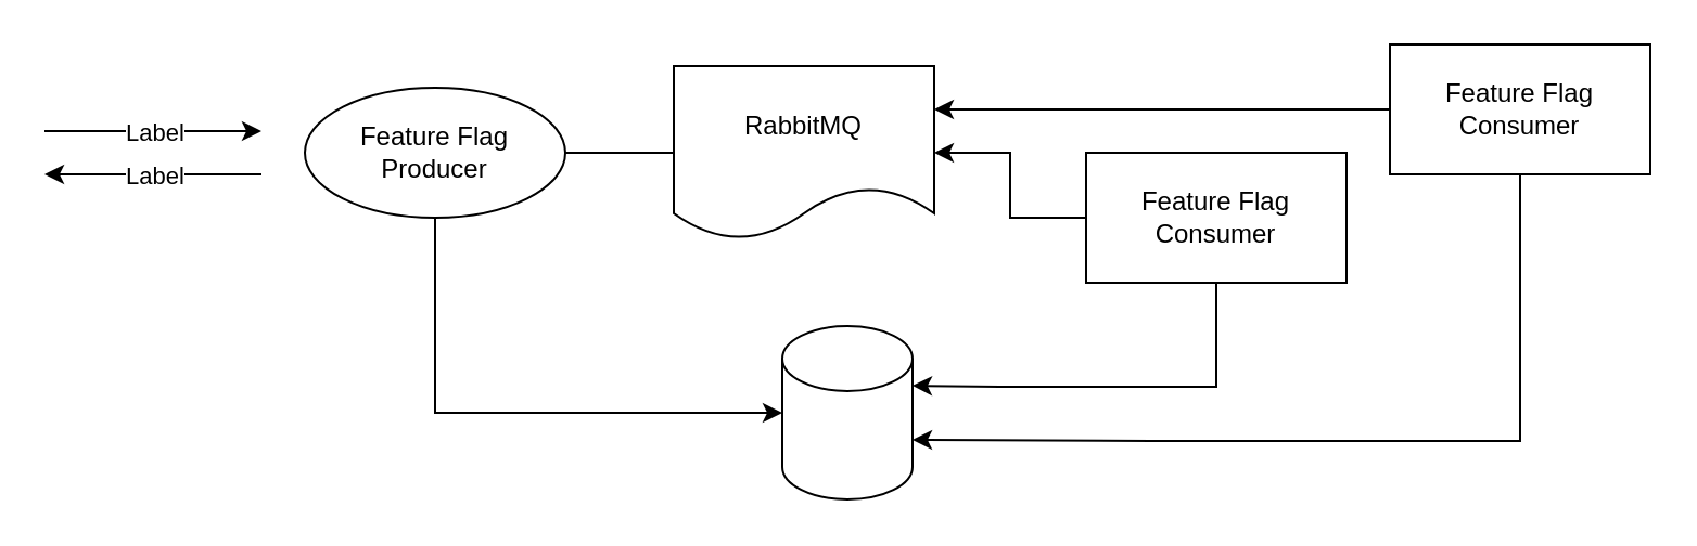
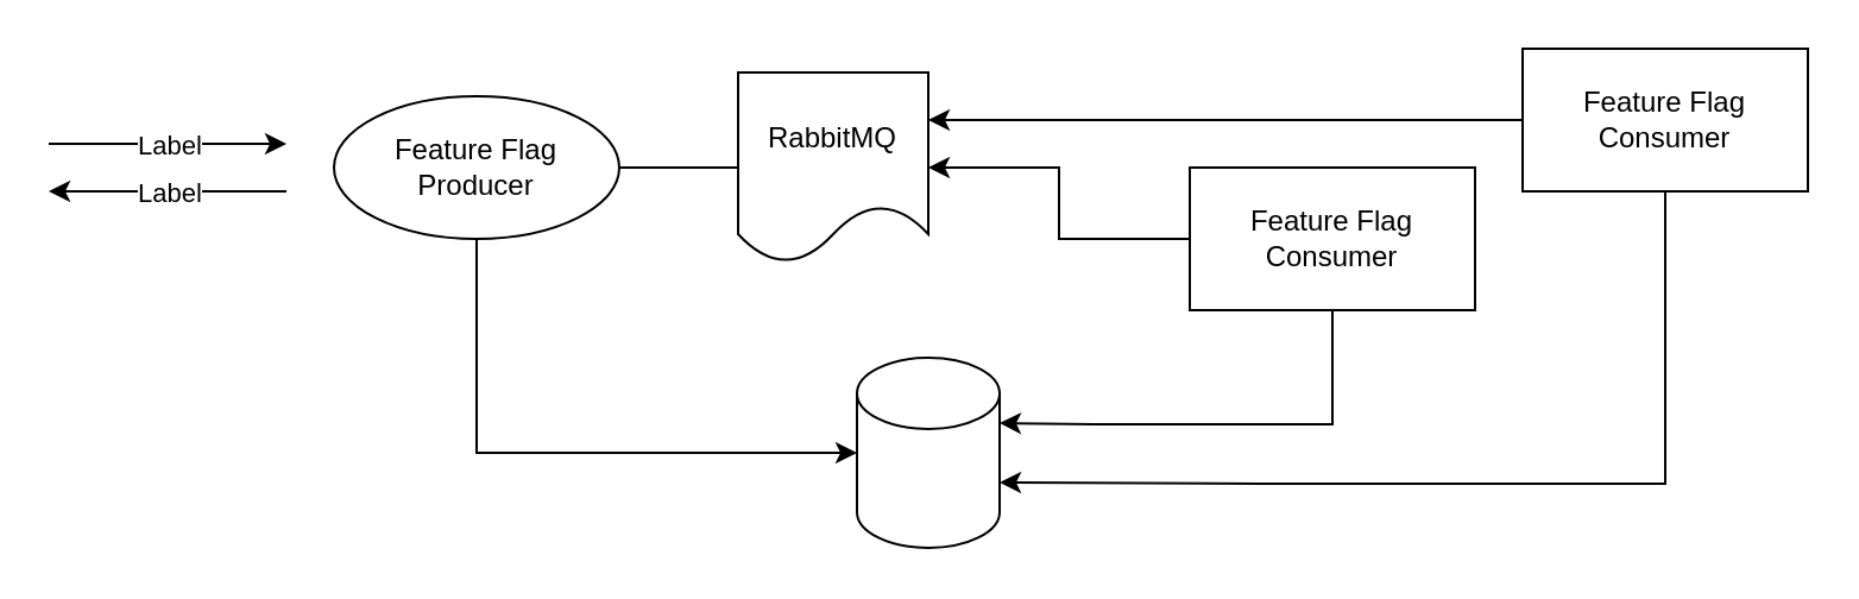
  <mxCell id="0" />
  <mxCell id="1" parent="0" />
  <mxCell id="2" style="edgeStyle=orthogonalEdgeStyle;rounded=0;orthogonalLoop=1;jettySize=auto;html=1;entryX=0;entryY=0.5;entryDx=0;entryDy=0;endArrow=none;" parent="1" source="4" target="9" edge="1"><mxGeometry relative="1" as="geometry" /></mxCell>
  <mxCell id="3" style="edgeStyle=orthogonalEdgeStyle;rounded=0;orthogonalLoop=1;jettySize=auto;html=1;entryX=0;entryY=0.5;entryDx=0;entryDy=0;entryPerimeter=0;exitX=0.5;exitY=1;exitDx=0;exitDy=0;" parent="1" source="4" target="16" edge="1"><mxGeometry relative="1" as="geometry" /></mxCell>
  <mxCell id="4" value="Feature Flag Producer" style="ellipse;whiteSpace=wrap;html=1;" parent="1" vertex="1"><mxGeometry x="140" y="40" width="120" height="60" as="geometry" /></mxCell>
  <mxCell id="5" value="" style="endArrow=classic;html=1;rounded=0;" parent="1" edge="1"><mxGeometry relative="1" as="geometry"><mxPoint x="20" y="60" as="sourcePoint" /><mxPoint x="120" y="60" as="targetPoint" /></mxGeometry></mxCell>
  <mxCell id="6" value="Label" style="edgeLabel;resizable=0;html=1;align=center;verticalAlign=middle;" parent="5" connectable="0" vertex="1"><mxGeometry relative="1" as="geometry" /></mxCell>
  <mxCell id="7" value="" style="endArrow=none;html=1;rounded=0;startArrow=classic;startFill=1;endFill=0;" parent="1" edge="1"><mxGeometry relative="1" as="geometry"><mxPoint x="20" y="80" as="sourcePoint" /><mxPoint x="120" y="80" as="targetPoint" /></mxGeometry></mxCell>
  <mxCell id="8" value="Label" style="edgeLabel;resizable=0;html=1;align=center;verticalAlign=middle;" parent="7" connectable="0" vertex="1"><mxGeometry relative="1" as="geometry" /></mxCell>
- <mxCell id="9" value="RabbitMQ" style="shape=document;whiteSpace=wrap;html=1;boundedLbl=1;" parent="1" vertex="1"><mxGeometry x="310" y="30" width="120" height="80" as="geometry" /></mxCell>
+ <mxCell id="9" value="RabbitMQ" style="shape=document;whiteSpace=wrap;html=1;boundedLbl=1;" parent="1" vertex="1"><mxGeometry x="310" y="30" width="80" height="80" as="geometry" /></mxCell>
  <mxCell id="10" style="edgeStyle=orthogonalEdgeStyle;rounded=0;orthogonalLoop=1;jettySize=auto;html=1;entryX=1;entryY=0.25;entryDx=0;entryDy=0;" parent="1" source="12" target="9" edge="1"><mxGeometry relative="1" as="geometry" /></mxCell>
  <mxCell id="11" style="edgeStyle=orthogonalEdgeStyle;rounded=0;orthogonalLoop=1;jettySize=auto;html=1;entryX=1;entryY=0;entryDx=0;entryDy=52.5;entryPerimeter=0;" parent="1" source="12" target="16" edge="1"><mxGeometry relative="1" as="geometry"><Array as="points"><mxPoint x="700" y="203" /><mxPoint x="530" y="203" /></Array></mxGeometry></mxCell>
  <mxCell id="12" value="Feature Flag Consumer" style="rounded=0;whiteSpace=wrap;html=1;" parent="1" vertex="1"><mxGeometry x="640" y="20" width="120" height="60" as="geometry" /></mxCell>
  <mxCell id="13" style="edgeStyle=orthogonalEdgeStyle;rounded=0;orthogonalLoop=1;jettySize=auto;html=1;entryX=1;entryY=0.5;entryDx=0;entryDy=0;" parent="1" source="15" target="9" edge="1"><mxGeometry relative="1" as="geometry" /></mxCell>
  <mxCell id="14" style="edgeStyle=orthogonalEdgeStyle;rounded=0;orthogonalLoop=1;jettySize=auto;html=1;entryX=1;entryY=0;entryDx=0;entryDy=27.5;entryPerimeter=0;" parent="1" source="15" target="16" edge="1"><mxGeometry relative="1" as="geometry"><Array as="points"><mxPoint x="560" y="178" /><mxPoint x="460" y="178" /></Array></mxGeometry></mxCell>
  <mxCell id="15" value="Feature Flag Consumer" style="rounded=0;whiteSpace=wrap;html=1;" parent="1" vertex="1"><mxGeometry x="500" y="70" width="120" height="60" as="geometry" /></mxCell>
  <mxCell id="16" value="" style="shape=cylinder3;whiteSpace=wrap;html=1;boundedLbl=1;backgroundOutline=1;size=15;" parent="1" vertex="1"><mxGeometry x="360" y="150" width="60" height="80" as="geometry" /></mxCell>
